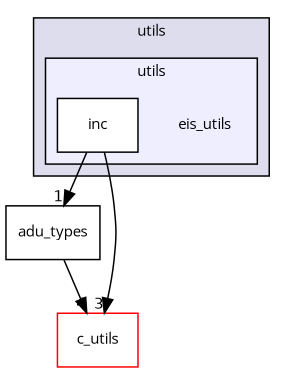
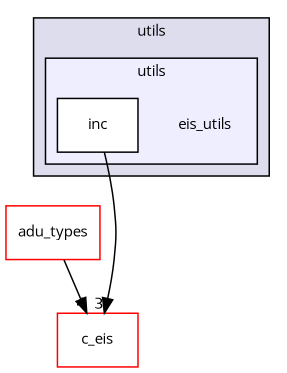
  digraph {
    compound=true
    fontname="Open Sans"
    node [fontname="Open Sans" fontsize=10 shape=box color=red fillcolor=white style=filled]
    edge [fontname="Open Sans" labeldistance=1.5 labelfontname=Helvetica labelfontsize=10]
    n1 [label=eis_utils shape=plaintext color="" fillcolor="" style=""]
    n2 [color=black label=inc]
-   n3 [color=black label=adu_types]
-   n4 [label=c_utils]
+   n3 [label=adu_types]
+   n4 [label=c_eis]
    subgraph cluster_1 {
      bgcolor="#ddddee"
      fontsize=10
      label=utils
      pencolor=black
      subgraph cluster_2 {
        bgcolor="#eeeeff"
        fontsize=10
        label=utils
        pencolor=black
        n1
        n2
      }
    }
-   n2 -> n3 [headlabel=1]
    n2 -> n4 [headlabel=3]
    n3 -> n4 [headlabel=4]
  }
